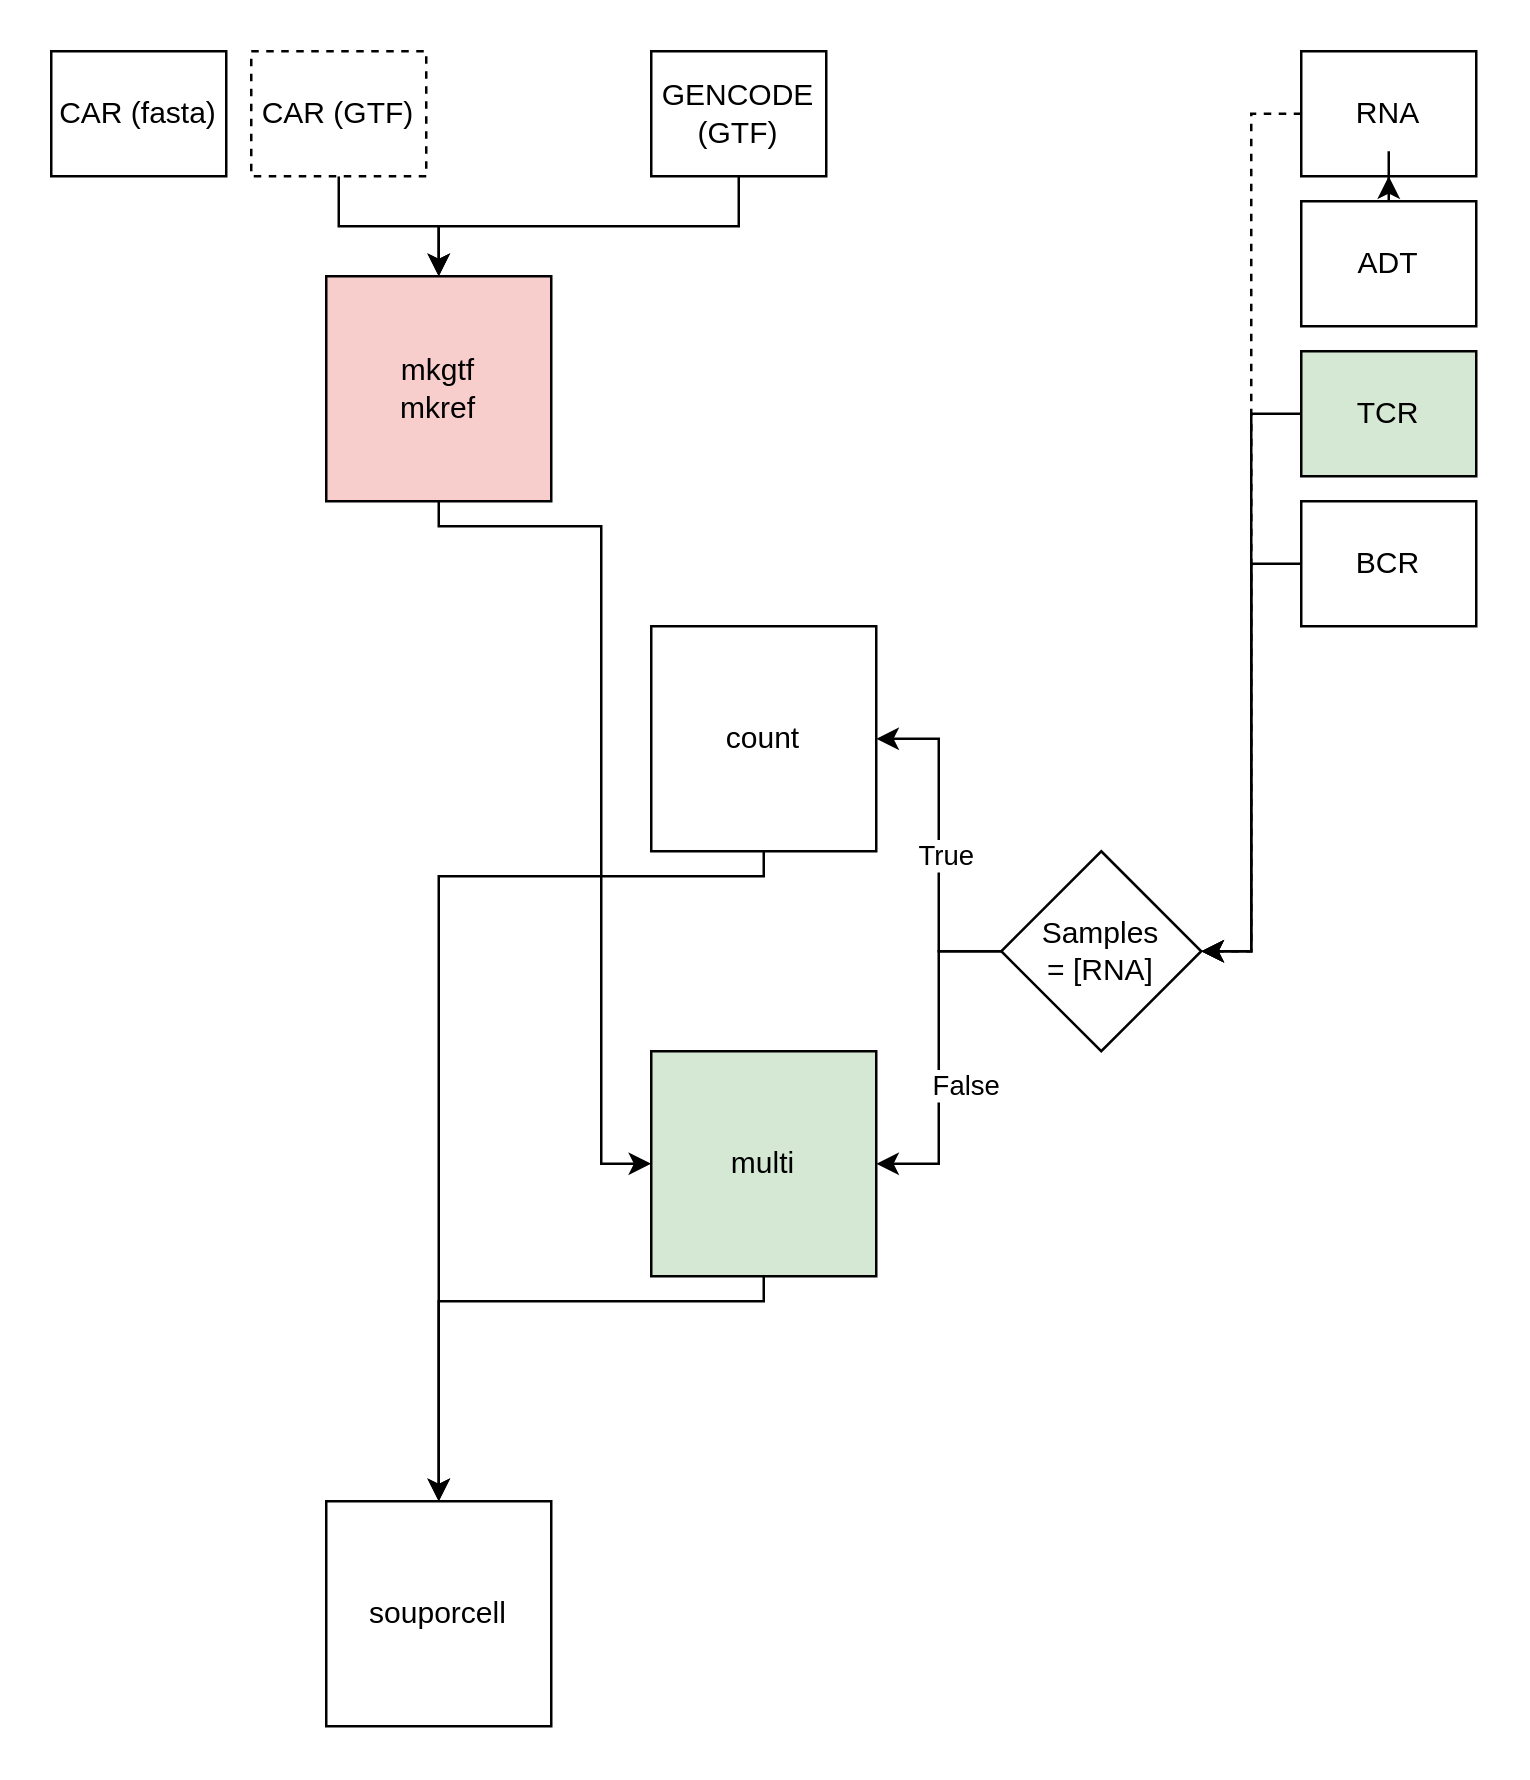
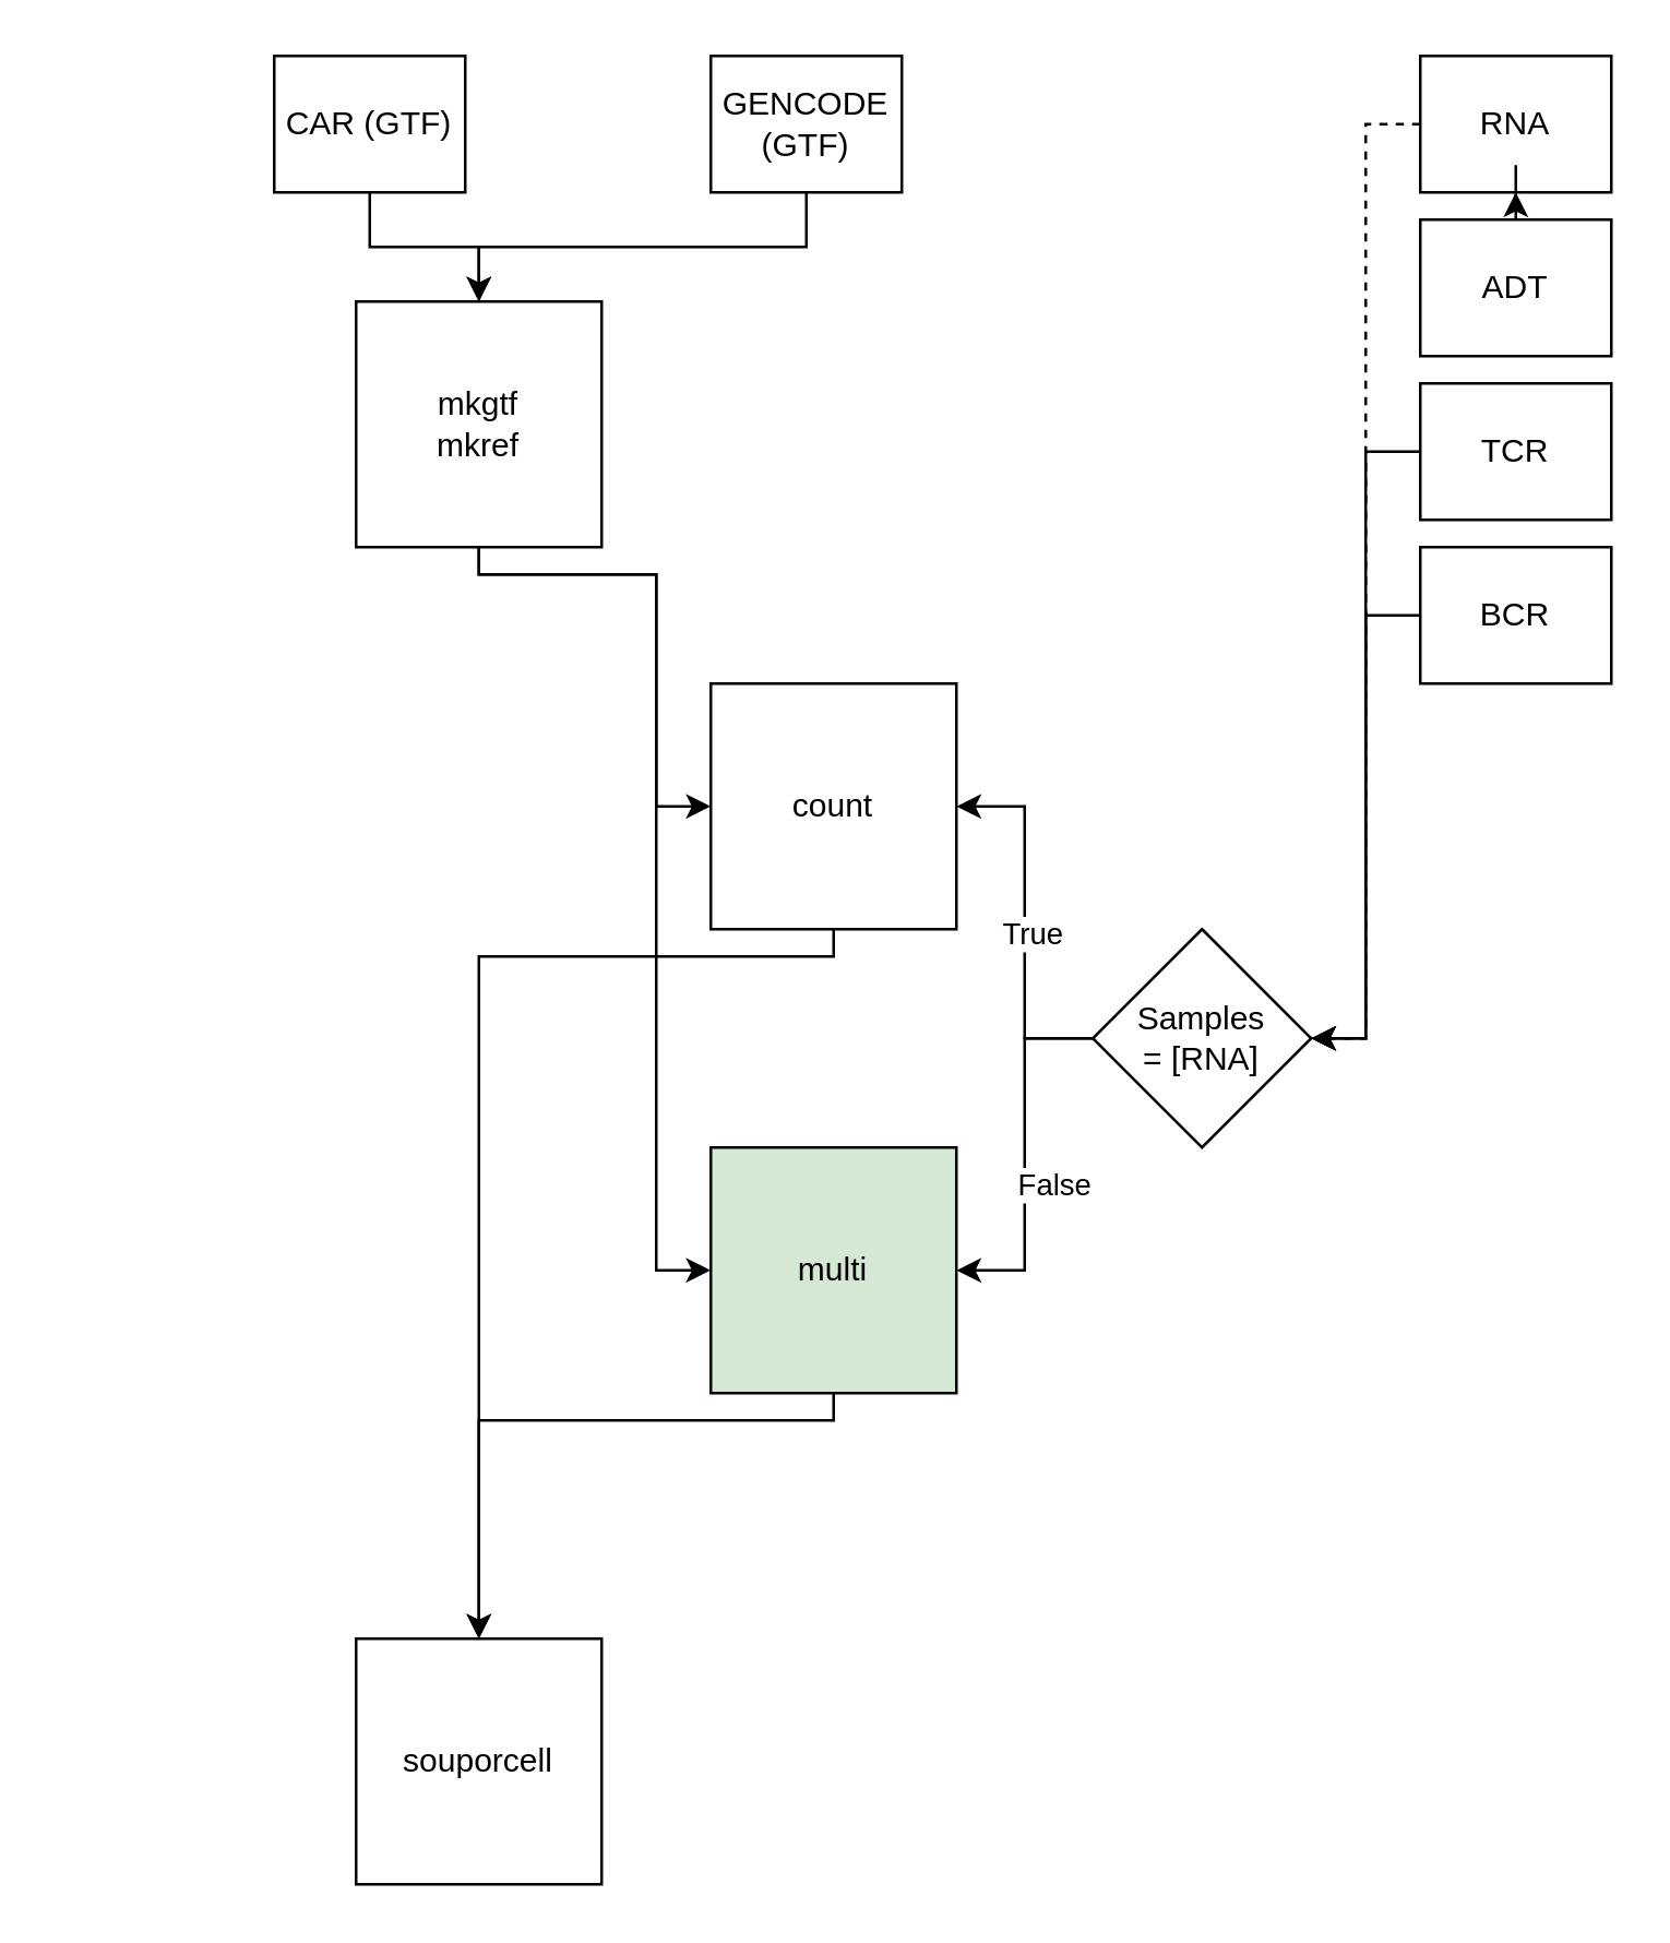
  <mxCell id="0" />
  <mxCell id="1" parent="0" />
  <mxCell id="2" style="edgeStyle=orthogonalEdgeStyle;rounded=0;orthogonalLoop=1;jettySize=auto;html=1;entryX=1;entryY=0.5;entryDx=0;entryDy=0;dashed=1;" edge="1" parent="1" source="3" target="27"><mxGeometry relative="1" as="geometry" /></mxCell>
  <mxCell id="3" value="RNA&lt;br&gt;" style="rounded=0;whiteSpace=wrap;html=1;" vertex="1" parent="1"><mxGeometry x="520" y="20" width="70" height="50" as="geometry" /></mxCell>
  <mxCell id="4" style="edgeStyle=orthogonalEdgeStyle;rounded=0;orthogonalLoop=1;jettySize=auto;html=1;" edge="1" parent="1" source="5" target="3"><mxGeometry relative="1" as="geometry" /></mxCell>
  <mxCell id="5" value="ADT" style="rounded=0;whiteSpace=wrap;html=1;" vertex="1" parent="1"><mxGeometry x="520" y="80" width="70" height="50" as="geometry" /></mxCell>
  <mxCell id="6" style="edgeStyle=orthogonalEdgeStyle;rounded=0;orthogonalLoop=1;jettySize=auto;html=1;entryX=1;entryY=0.5;entryDx=0;entryDy=0;" edge="1" parent="1" source="7" target="27"><mxGeometry relative="1" as="geometry" /></mxCell>
- <mxCell id="7" value="TCR" style="rounded=0;whiteSpace=wrap;html=1;fillColor=#d5e8d4;" vertex="1" parent="1"><mxGeometry x="520" y="140" width="70" height="50" as="geometry" /></mxCell>
+ <mxCell id="7" value="TCR" style="rounded=0;whiteSpace=wrap;html=1;" vertex="1" parent="1"><mxGeometry x="520" y="140" width="70" height="50" as="geometry" /></mxCell>
  <mxCell id="8" style="edgeStyle=orthogonalEdgeStyle;rounded=0;orthogonalLoop=1;jettySize=auto;html=1;entryX=1;entryY=0.5;entryDx=0;entryDy=0;" edge="1" parent="1" source="9" target="27"><mxGeometry relative="1" as="geometry" /></mxCell>
  <mxCell id="9" value="BCR" style="rounded=0;whiteSpace=wrap;html=1;" vertex="1" parent="1"><mxGeometry x="520" y="200" width="70" height="50" as="geometry" /></mxCell>
- <mxCell id="10" value="CAR (fasta)" style="rounded=0;whiteSpace=wrap;html=1;" vertex="1" parent="1"><mxGeometry x="20" y="20" width="70" height="50" as="geometry" /></mxCell>
  <mxCell id="11" value="" style="edgeStyle=orthogonalEdgeStyle;rounded=0;orthogonalLoop=1;jettySize=auto;html=1;" edge="1" parent="1" source="12" target="17"><mxGeometry relative="1" as="geometry" /></mxCell>
- <mxCell id="12" value="CAR (GTF)" style="rounded=0;whiteSpace=wrap;html=1;dashed=1;" vertex="1" parent="1"><mxGeometry x="100" y="20" width="70" height="50" as="geometry" /></mxCell>
+ <mxCell id="12" value="CAR (GTF)" style="rounded=0;whiteSpace=wrap;html=1;" vertex="1" parent="1"><mxGeometry x="100" y="20" width="70" height="50" as="geometry" /></mxCell>
  <mxCell id="13" style="edgeStyle=orthogonalEdgeStyle;rounded=0;orthogonalLoop=1;jettySize=auto;html=1;exitX=0.5;exitY=1;exitDx=0;exitDy=0;entryX=0.5;entryY=0;entryDx=0;entryDy=0;" edge="1" parent="1" source="14" target="17"><mxGeometry relative="1" as="geometry" /></mxCell>
  <mxCell id="14" value="GENCODE (GTF)" style="rounded=0;whiteSpace=wrap;html=1;" vertex="1" parent="1"><mxGeometry x="260" y="20" width="70" height="50" as="geometry" /></mxCell>
+ <mxCell id="15" style="edgeStyle=orthogonalEdgeStyle;rounded=0;orthogonalLoop=1;jettySize=auto;html=1;entryX=0;entryY=0.5;entryDx=0;entryDy=0;" edge="1" parent="1" source="17" target="19"><mxGeometry relative="1" as="geometry"><Array as="points"><mxPoint x="175" y="210" /><mxPoint x="240" y="210" /><mxPoint x="240" y="295" /></Array></mxGeometry></mxCell>
  <mxCell id="16" style="edgeStyle=orthogonalEdgeStyle;rounded=0;orthogonalLoop=1;jettySize=auto;html=1;entryX=0;entryY=0.5;entryDx=0;entryDy=0;" edge="1" parent="1" source="17" target="21"><mxGeometry relative="1" as="geometry"><Array as="points"><mxPoint x="175" y="210" /><mxPoint x="240" y="210" /><mxPoint x="240" y="465" /></Array></mxGeometry></mxCell>
- <mxCell id="17" value="mkgtf&lt;br&gt;mkref" style="rounded=0;whiteSpace=wrap;html=1;fillColor=#f8cecc;" vertex="1" parent="1"><mxGeometry x="130" y="110" width="90" height="90" as="geometry" /></mxCell>
+ <mxCell id="17" value="mkgtf&lt;br&gt;mkref" style="rounded=0;whiteSpace=wrap;html=1;" vertex="1" parent="1"><mxGeometry x="130" y="110" width="90" height="90" as="geometry" /></mxCell>
  <mxCell id="18" style="edgeStyle=orthogonalEdgeStyle;rounded=0;orthogonalLoop=1;jettySize=auto;html=1;entryX=0.5;entryY=0;entryDx=0;entryDy=0;" edge="1" parent="1" source="19" target="22"><mxGeometry relative="1" as="geometry"><Array as="points"><mxPoint x="305" y="350" /><mxPoint x="175" y="350" /></Array></mxGeometry></mxCell>
  <mxCell id="19" value="count" style="rounded=0;whiteSpace=wrap;html=1;" vertex="1" parent="1"><mxGeometry x="260" y="250" width="90" height="90" as="geometry" /></mxCell>
  <mxCell id="20" style="edgeStyle=orthogonalEdgeStyle;rounded=0;orthogonalLoop=1;jettySize=auto;html=1;entryX=0.5;entryY=0;entryDx=0;entryDy=0;" edge="1" parent="1" source="21" target="22"><mxGeometry relative="1" as="geometry"><Array as="points"><mxPoint x="305" y="520" /><mxPoint x="175" y="520" /></Array></mxGeometry></mxCell>
  <mxCell id="21" value="multi" style="rounded=0;whiteSpace=wrap;html=1;fillColor=#d5e8d4;" vertex="1" parent="1"><mxGeometry x="260" y="420" width="90" height="90" as="geometry" /></mxCell>
  <mxCell id="22" value="souporcell" style="rounded=0;whiteSpace=wrap;html=1;" vertex="1" parent="1"><mxGeometry x="130" y="600" width="90" height="90" as="geometry" /></mxCell>
  <mxCell id="23" style="edgeStyle=orthogonalEdgeStyle;rounded=0;orthogonalLoop=1;jettySize=auto;html=1;entryX=1;entryY=0.5;entryDx=0;entryDy=0;" edge="1" parent="1" source="27" target="19"><mxGeometry relative="1" as="geometry" /></mxCell>
  <mxCell id="24" value="True" style="edgeLabel;html=1;align=center;verticalAlign=middle;resizable=0;points=[];" vertex="1" connectable="0" parent="23"><mxGeometry x="-0.052" y="-2" relative="1" as="geometry"><mxPoint as="offset" /></mxGeometry></mxCell>
  <mxCell id="25" style="edgeStyle=orthogonalEdgeStyle;rounded=0;orthogonalLoop=1;jettySize=auto;html=1;entryX=1;entryY=0.5;entryDx=0;entryDy=0;" edge="1" parent="1" source="27" target="21"><mxGeometry relative="1" as="geometry" /></mxCell>
  <mxCell id="26" value="False" style="edgeLabel;html=1;align=center;verticalAlign=middle;resizable=0;points=[];" vertex="1" connectable="0" parent="25"><mxGeometry x="0.156" y="10" relative="1" as="geometry"><mxPoint as="offset" /></mxGeometry></mxCell>
  <mxCell id="27" value="Samples&lt;br&gt;= [RNA]" style="rhombus;whiteSpace=wrap;html=1;" vertex="1" parent="1"><mxGeometry x="400" y="340" width="80" height="80" as="geometry" /></mxCell>
